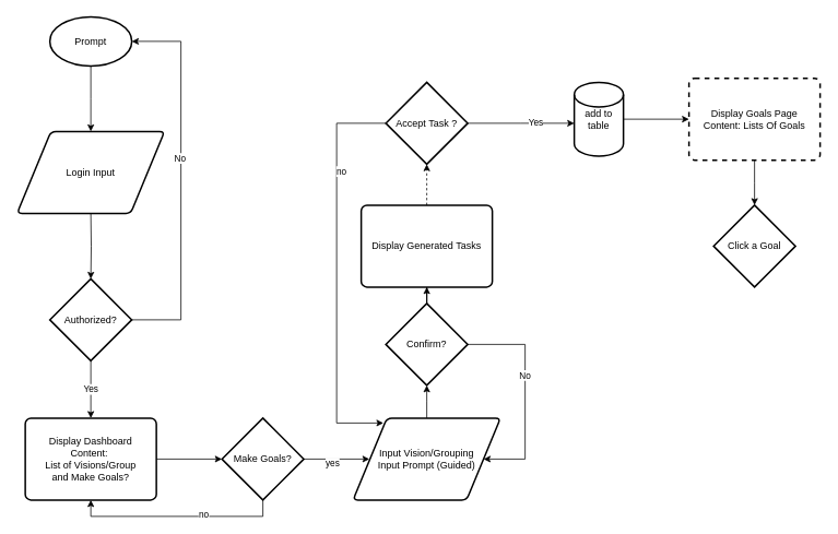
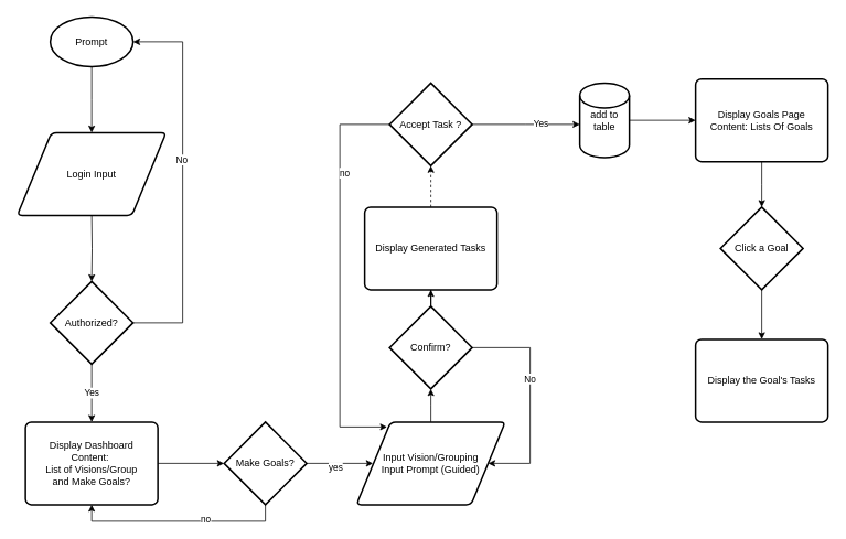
  <mxCell id="0" />
  <mxCell id="1" parent="0" />
  <mxCell id="2" style="edgeStyle=orthogonalEdgeStyle;rounded=0;orthogonalLoop=1;jettySize=auto;html=1;entryX=0.5;entryY=0;entryDx=0;entryDy=0;" edge="1" parent="1" source="3"><mxGeometry relative="1" as="geometry"><mxPoint x="110" y="160" as="targetPoint" /></mxGeometry></mxCell>
  <mxCell id="3" value="Prompt" style="strokeWidth=2;html=1;shape=mxgraph.flowchart.start_1;whiteSpace=wrap;" vertex="1" parent="1"><mxGeometry x="60" y="20" width="100" height="60" as="geometry" /></mxCell>
  <mxCell id="4" style="edgeStyle=orthogonalEdgeStyle;rounded=0;orthogonalLoop=1;jettySize=auto;html=1;entryX=1;entryY=0.5;entryDx=0;entryDy=0;entryPerimeter=0;" edge="1" parent="1" source="7" target="3"><mxGeometry relative="1" as="geometry"><mxPoint x="270" y="100" as="targetPoint" /><Array as="points"><mxPoint x="220" y="390" /><mxPoint x="220" y="50" /></Array></mxGeometry></mxCell>
  <mxCell id="5" value="No" style="edgeLabel;html=1;align=center;verticalAlign=middle;resizable=0;points=[];" vertex="1" connectable="0" parent="4"><mxGeometry x="0.121" y="2" relative="1" as="geometry"><mxPoint as="offset" /></mxGeometry></mxCell>
  <mxCell id="6" value="Yes" style="edgeStyle=orthogonalEdgeStyle;rounded=0;orthogonalLoop=1;jettySize=auto;html=1;" edge="1" parent="1" source="7"><mxGeometry relative="1" as="geometry"><mxPoint x="110" y="510" as="targetPoint" /></mxGeometry></mxCell>
  <mxCell id="7" value="Authorized?" style="strokeWidth=2;html=1;shape=mxgraph.flowchart.decision;whiteSpace=wrap;" vertex="1" parent="1"><mxGeometry x="60" y="340" width="100" height="100" as="geometry" /></mxCell>
  <mxCell id="8" style="edgeStyle=orthogonalEdgeStyle;rounded=0;orthogonalLoop=1;jettySize=auto;html=1;entryX=0.5;entryY=0;entryDx=0;entryDy=0;entryPerimeter=0;" edge="1" parent="1" target="7"><mxGeometry relative="1" as="geometry"><mxPoint x="110" y="260" as="sourcePoint" /></mxGeometry></mxCell>
  <mxCell id="9" value="Display Dashboard&lt;div&gt;Content:&amp;nbsp;&lt;/div&gt;&lt;div&gt;List of Visions/Group&lt;/div&gt;&lt;div&gt;and Make Goals?&lt;br&gt;&lt;/div&gt;" style="rounded=1;whiteSpace=wrap;html=1;absoluteArcSize=1;arcSize=14;strokeWidth=2;" vertex="1" parent="1"><mxGeometry x="30" y="510" width="160" height="100" as="geometry" /></mxCell>
  <mxCell id="10" style="edgeStyle=orthogonalEdgeStyle;rounded=0;orthogonalLoop=1;jettySize=auto;html=1;" edge="1" parent="1" source="14"><mxGeometry relative="1" as="geometry"><mxPoint x="450" y="560" as="targetPoint" /></mxGeometry></mxCell>
  <mxCell id="11" value="yes" style="edgeLabel;html=1;align=center;verticalAlign=middle;resizable=0;points=[];" vertex="1" connectable="0" parent="10"><mxGeometry x="-0.155" y="-4" relative="1" as="geometry"><mxPoint as="offset" /></mxGeometry></mxCell>
  <mxCell id="12" style="edgeStyle=orthogonalEdgeStyle;rounded=0;orthogonalLoop=1;jettySize=auto;html=1;entryX=0.5;entryY=1;entryDx=0;entryDy=0;" edge="1" parent="1" source="14" target="9"><mxGeometry relative="1" as="geometry"><Array as="points"><mxPoint x="320" y="630" /><mxPoint x="110" y="630" /></Array></mxGeometry></mxCell>
  <mxCell id="13" value="no" style="edgeLabel;html=1;align=center;verticalAlign=middle;resizable=0;points=[];" vertex="1" connectable="0" parent="12"><mxGeometry x="-0.256" y="-3" relative="1" as="geometry"><mxPoint as="offset" /></mxGeometry></mxCell>
  <mxCell id="14" value="Make Goals?" style="strokeWidth=2;html=1;shape=mxgraph.flowchart.decision;whiteSpace=wrap;" vertex="1" parent="1"><mxGeometry x="270" y="510" width="100" height="100" as="geometry" /></mxCell>
  <mxCell id="15" style="edgeStyle=orthogonalEdgeStyle;rounded=0;orthogonalLoop=1;jettySize=auto;html=1;entryX=0;entryY=0.5;entryDx=0;entryDy=0;entryPerimeter=0;" edge="1" parent="1" source="9" target="14"><mxGeometry relative="1" as="geometry" /></mxCell>
  <mxCell id="16" value="Login Input" style="shape=parallelogram;html=1;strokeWidth=2;perimeter=parallelogramPerimeter;whiteSpace=wrap;rounded=1;arcSize=12;size=0.23;" vertex="1" parent="1"><mxGeometry x="20" y="160" width="180" height="100" as="geometry" /></mxCell>
  <mxCell id="17" style="edgeStyle=orthogonalEdgeStyle;rounded=0;orthogonalLoop=1;jettySize=auto;html=1;" edge="1" parent="1" source="18"><mxGeometry relative="1" as="geometry"><mxPoint x="520" y="470" as="targetPoint" /></mxGeometry></mxCell>
  <mxCell id="18" value="Input Vision/Grouping&lt;div&gt;Input Prompt (Guided)&lt;/div&gt;" style="shape=parallelogram;html=1;strokeWidth=2;perimeter=parallelogramPerimeter;whiteSpace=wrap;rounded=1;arcSize=12;size=0.23;" vertex="1" parent="1"><mxGeometry x="430" y="510" width="180" height="100" as="geometry" /></mxCell>
  <mxCell id="19" style="edgeStyle=orthogonalEdgeStyle;rounded=0;orthogonalLoop=1;jettySize=auto;html=1;entryX=1;entryY=0.5;entryDx=0;entryDy=0;" edge="1" parent="1" source="22" target="18"><mxGeometry relative="1" as="geometry"><Array as="points"><mxPoint x="640" y="420" /><mxPoint x="640" y="560" /></Array></mxGeometry></mxCell>
  <mxCell id="20" value="No" style="edgeLabel;html=1;align=center;verticalAlign=middle;resizable=0;points=[];" vertex="1" connectable="0" parent="19"><mxGeometry x="-0.179" y="-1" relative="1" as="geometry"><mxPoint as="offset" /></mxGeometry></mxCell>
  <mxCell id="21" style="edgeStyle=orthogonalEdgeStyle;rounded=0;orthogonalLoop=1;jettySize=auto;html=1;entryX=0.5;entryY=1;entryDx=0;entryDy=0;" edge="1" parent="1" source="22" target="23"><mxGeometry relative="1" as="geometry" /></mxCell>
  <mxCell id="22" value="Confirm?" style="strokeWidth=2;html=1;shape=mxgraph.flowchart.decision;whiteSpace=wrap;" vertex="1" parent="1"><mxGeometry x="470" y="370" width="100" height="100" as="geometry" /></mxCell>
  <mxCell id="23" value="Display Generated Tasks" style="rounded=1;whiteSpace=wrap;html=1;absoluteArcSize=1;arcSize=14;strokeWidth=2;" vertex="1" parent="1"><mxGeometry x="440" y="250" width="160" height="100" as="geometry" /></mxCell>
  <mxCell id="24" style="edgeStyle=orthogonalEdgeStyle;rounded=0;orthogonalLoop=1;jettySize=auto;html=1;entryX=0.206;entryY=0.06;entryDx=0;entryDy=0;exitX=0;exitY=0.5;exitDx=0;exitDy=0;exitPerimeter=0;entryPerimeter=0;" edge="1" parent="1" source="28" target="18"><mxGeometry relative="1" as="geometry"><Array as="points"><mxPoint x="410" y="150" /><mxPoint x="410" y="516" /></Array></mxGeometry></mxCell>
  <mxCell id="25" value="no" style="edgeLabel;html=1;align=center;verticalAlign=middle;resizable=0;points=[];" vertex="1" connectable="0" parent="24"><mxGeometry x="-0.511" y="5" relative="1" as="geometry"><mxPoint as="offset" /></mxGeometry></mxCell>
  <mxCell id="26" style="edgeStyle=orthogonalEdgeStyle;rounded=0;orthogonalLoop=1;jettySize=auto;html=1;" edge="1" parent="1" source="28"><mxGeometry relative="1" as="geometry"><mxPoint x="700" y="150" as="targetPoint" /></mxGeometry></mxCell>
  <mxCell id="27" value="Yes" style="edgeLabel;html=1;align=center;verticalAlign=middle;resizable=0;points=[];" vertex="1" connectable="0" parent="26"><mxGeometry x="0.265" y="2" relative="1" as="geometry"><mxPoint as="offset" /></mxGeometry></mxCell>
  <mxCell id="28" value="Accept Task ?" style="strokeWidth=2;html=1;shape=mxgraph.flowchart.decision;whiteSpace=wrap;" vertex="1" parent="1"><mxGeometry x="470" y="100" width="100" height="100" as="geometry" /></mxCell>
  <mxCell id="29" style="edgeStyle=orthogonalEdgeStyle;rounded=0;orthogonalLoop=1;jettySize=auto;html=1;entryX=0.5;entryY=1;entryDx=0;entryDy=0;entryPerimeter=0;dashed=1;" edge="1" parent="1" source="23" target="28"><mxGeometry relative="1" as="geometry" /></mxCell>
  <mxCell id="30" style="edgeStyle=orthogonalEdgeStyle;rounded=0;orthogonalLoop=1;jettySize=auto;html=1;entryX=0;entryY=0.5;entryDx=0;entryDy=0;" edge="1" parent="1" source="31" target="33"><mxGeometry relative="1" as="geometry" /></mxCell>
  <mxCell id="31" value="add to table" style="strokeWidth=2;html=1;shape=mxgraph.flowchart.database;whiteSpace=wrap;" vertex="1" parent="1"><mxGeometry x="700" y="100" width="60" height="90" as="geometry" /></mxCell>
  <mxCell id="32" style="edgeStyle=orthogonalEdgeStyle;rounded=0;orthogonalLoop=1;jettySize=auto;html=1;" edge="1" parent="1" source="33"><mxGeometry relative="1" as="geometry"><mxPoint x="920" y="250" as="targetPoint" /></mxGeometry></mxCell>
- <mxCell id="33" value="Display Goals Page&lt;div&gt;Content: Lists Of Goals&lt;/div&gt;" style="rounded=1;whiteSpace=wrap;html=1;absoluteArcSize=1;arcSize=14;strokeWidth=2;dashed=1;" vertex="1" parent="1"><mxGeometry x="840" y="95" width="160" height="100" as="geometry" /></mxCell>
+ <mxCell id="33" value="Display Goals Page&lt;div&gt;Content: Lists Of Goals&lt;/div&gt;" style="rounded=1;whiteSpace=wrap;html=1;absoluteArcSize=1;arcSize=14;strokeWidth=2;" vertex="1" parent="1"><mxGeometry x="840" y="95" width="160" height="100" as="geometry" /></mxCell>
+ <mxCell id="34" value="" style="edgeStyle=orthogonalEdgeStyle;rounded=0;orthogonalLoop=1;jettySize=auto;html=1;" edge="1" parent="1" source="35" target="36"><mxGeometry relative="1" as="geometry" /></mxCell>
  <mxCell id="35" value="Click a Goal" style="strokeWidth=2;html=1;shape=mxgraph.flowchart.decision;whiteSpace=wrap;" vertex="1" parent="1"><mxGeometry x="870" y="250" width="100" height="100" as="geometry" /></mxCell>
+ <mxCell id="36" value="Display the Goal's Tasks" style="rounded=1;whiteSpace=wrap;html=1;absoluteArcSize=1;arcSize=14;strokeWidth=2;" vertex="1" parent="1"><mxGeometry x="840" y="410" width="160" height="100" as="geometry" /></mxCell>
